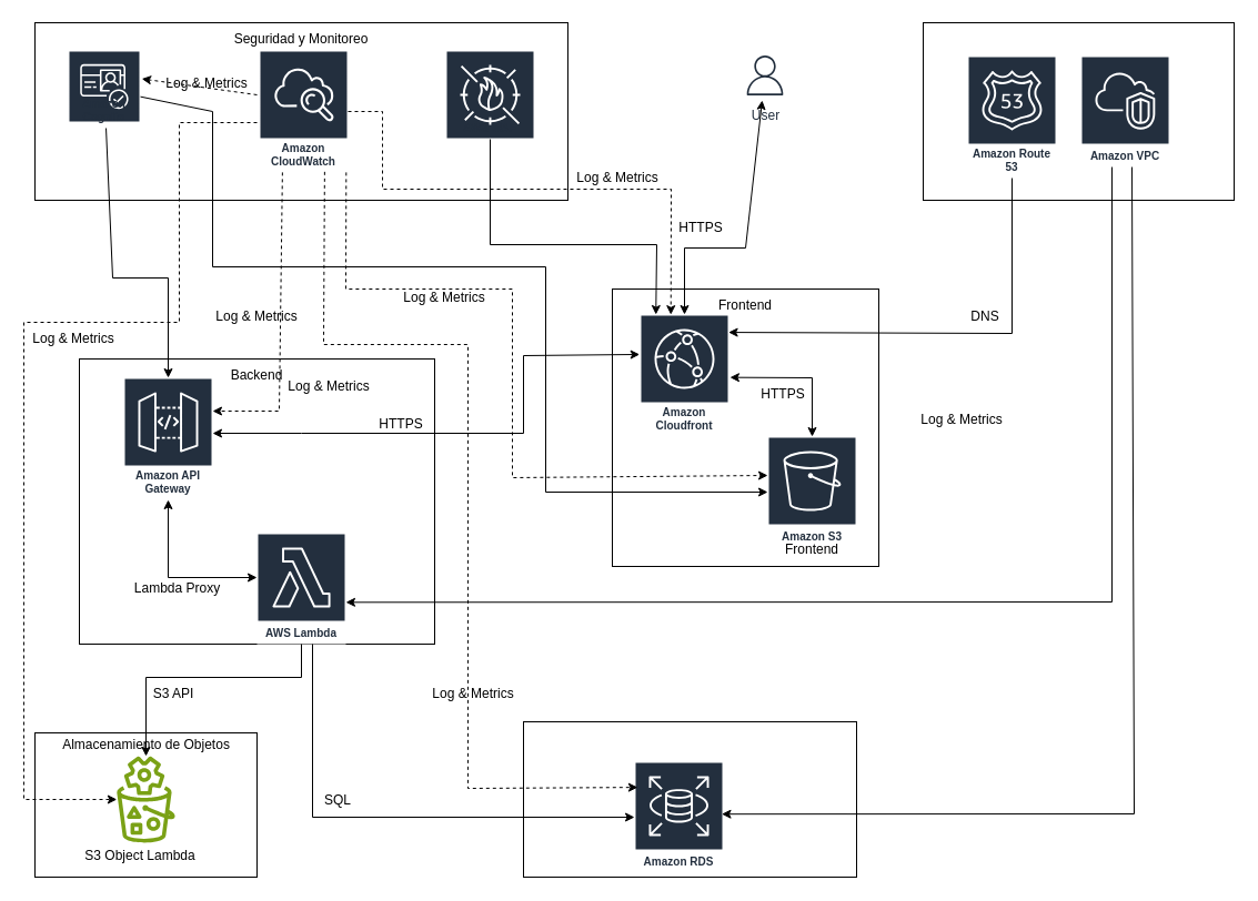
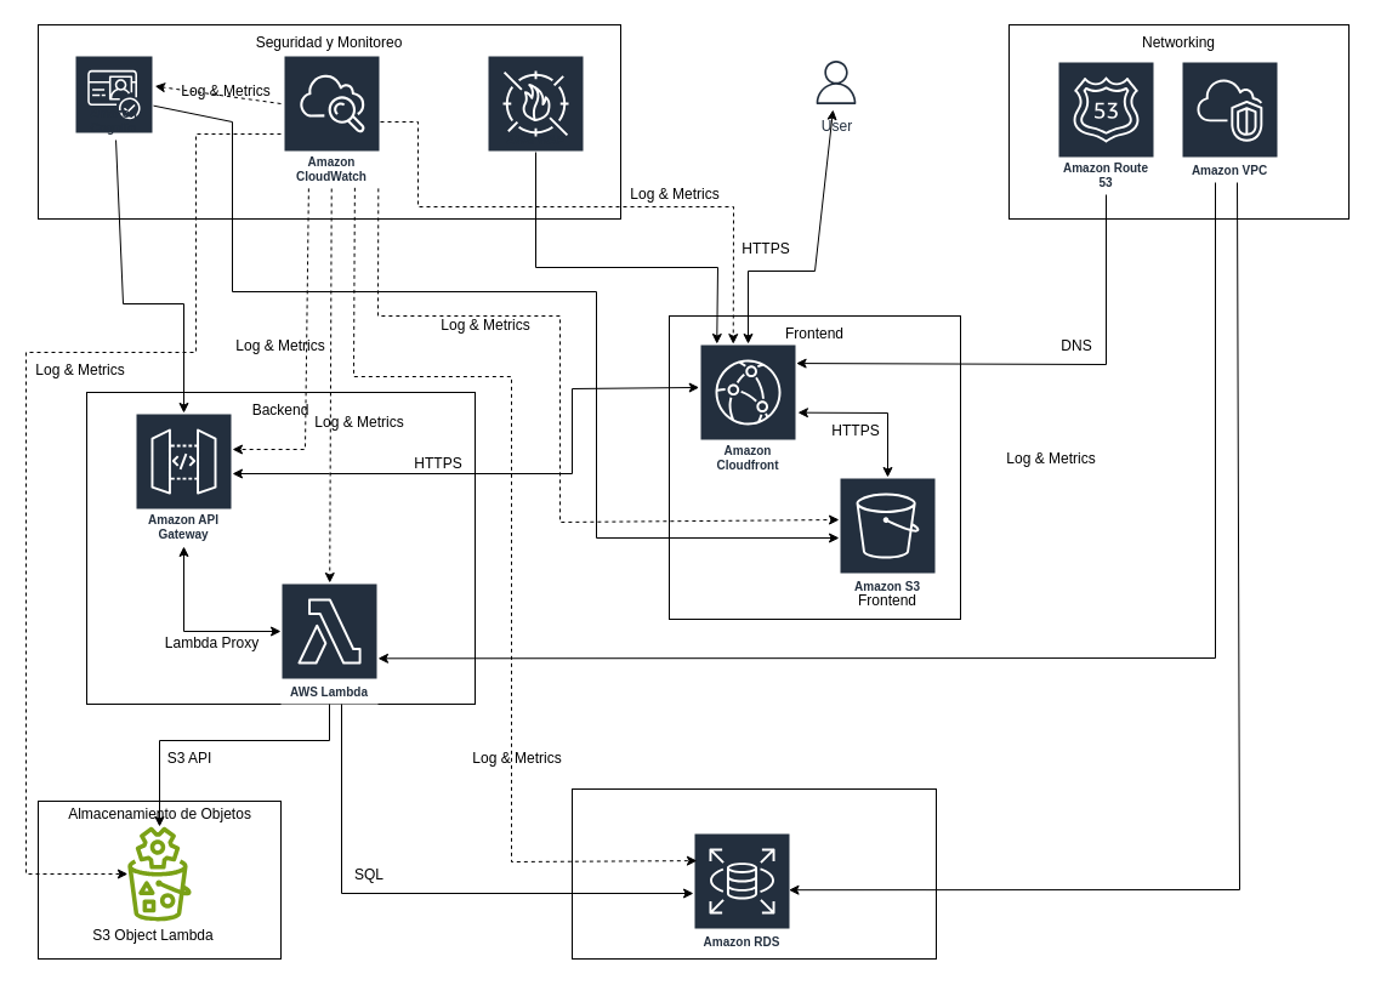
  <mxCell id="0" />
  <mxCell id="1" parent="0" />
  <mxCell id="2" value="" style="rounded=0;whiteSpace=wrap;html=1;" vertex="1" parent="1"><mxGeometry x="31" y="20" width="480" height="160" as="geometry" /></mxCell>
  <mxCell id="3" value="Amazon Cognito" style="sketch=0;outlineConnect=0;fontColor=#232F3E;gradientColor=none;strokeColor=#ffffff;fillColor=#232F3E;dashed=0;verticalLabelPosition=middle;verticalAlign=bottom;align=center;html=1;whiteSpace=wrap;fontSize=10;fontStyle=1;spacing=3;shape=mxgraph.aws4.productIcon;prIcon=mxgraph.aws4.cognito;" vertex="1" parent="1"><mxGeometry x="61" y="45" width="65" height="70" as="geometry" /></mxCell>
  <mxCell id="4" value="Amazon CloudWatch" style="sketch=0;outlineConnect=0;fontColor=#232F3E;gradientColor=none;strokeColor=#ffffff;fillColor=#232F3E;dashed=0;verticalLabelPosition=middle;verticalAlign=bottom;align=center;html=1;whiteSpace=wrap;fontSize=10;fontStyle=1;spacing=3;shape=mxgraph.aws4.productIcon;prIcon=mxgraph.aws4.cloudwatch;" vertex="1" parent="1"><mxGeometry x="233" y="45" width="80" height="110" as="geometry" /></mxCell>
  <mxCell id="5" value="AWS WAF" style="sketch=0;outlineConnect=0;fontColor=#232F3E;gradientColor=none;strokeColor=#ffffff;fillColor=#232F3E;dashed=0;verticalLabelPosition=middle;verticalAlign=bottom;align=center;html=1;whiteSpace=wrap;fontSize=10;fontStyle=1;spacing=3;shape=mxgraph.aws4.productIcon;prIcon=mxgraph.aws4.waf;" vertex="1" parent="1"><mxGeometry x="401" y="45" width="80" height="80" as="geometry" /></mxCell>
  <mxCell id="6" value="Seguridad y Monitoreo" style="text;html=1;align=center;verticalAlign=middle;whiteSpace=wrap;rounded=0;" vertex="1" parent="1"><mxGeometry x="191" y="20" width="160" height="30" as="geometry" /></mxCell>
  <mxCell id="7" value="Log &amp;amp; Metrics" style="text;html=1;align=center;verticalAlign=middle;whiteSpace=wrap;rounded=0;" vertex="1" parent="1"><mxGeometry x="20.5" y="290" width="90" height="30" as="geometry" /></mxCell>
  <mxCell id="8" value="Log &amp;amp; Metrics" style="text;html=1;align=center;verticalAlign=middle;whiteSpace=wrap;rounded=0;" vertex="1" parent="1"><mxGeometry x="186" y="270" width="90" height="30" as="geometry" /></mxCell>
  <mxCell id="9" value="" style="rounded=0;whiteSpace=wrap;html=1;" vertex="1" parent="1"><mxGeometry x="71" y="323" width="320" height="257" as="geometry" /></mxCell>
  <mxCell id="10" value="Amazon API Gateway" style="sketch=0;outlineConnect=0;fontColor=#232F3E;gradientColor=none;strokeColor=#ffffff;fillColor=#232F3E;dashed=0;verticalLabelPosition=middle;verticalAlign=bottom;align=center;html=1;whiteSpace=wrap;fontSize=10;fontStyle=1;spacing=3;shape=mxgraph.aws4.productIcon;prIcon=mxgraph.aws4.api_gateway;" vertex="1" parent="1"><mxGeometry x="111" y="340" width="80" height="110" as="geometry" /></mxCell>
  <mxCell id="11" value="AWS Lambda" style="sketch=0;outlineConnect=0;fontColor=#232F3E;gradientColor=none;strokeColor=#ffffff;fillColor=#232F3E;dashed=0;verticalLabelPosition=middle;verticalAlign=bottom;align=center;html=1;whiteSpace=wrap;fontSize=10;fontStyle=1;spacing=3;shape=mxgraph.aws4.productIcon;prIcon=mxgraph.aws4.lambda;" vertex="1" parent="1"><mxGeometry x="231" y="480" width="80" height="100" as="geometry" /></mxCell>
  <mxCell id="12" value="" style="rounded=0;whiteSpace=wrap;html=1;" vertex="1" parent="1"><mxGeometry x="31" y="660" width="200" height="130" as="geometry" /></mxCell>
  <mxCell id="13" value="" style="sketch=0;outlineConnect=0;fontColor=#232F3E;gradientColor=none;fillColor=#7AA116;strokeColor=none;dashed=0;verticalLabelPosition=bottom;verticalAlign=top;align=center;html=1;fontSize=12;fontStyle=0;aspect=fixed;pointerEvents=1;shape=mxgraph.aws4.s3_object_lambda;" vertex="1" parent="1"><mxGeometry x="104.5" y="681" width="53" height="78" as="geometry" /></mxCell>
  <mxCell id="14" value="S3 API" style="text;html=1;align=center;verticalAlign=middle;whiteSpace=wrap;rounded=0;" vertex="1" parent="1"><mxGeometry x="111" y="610" width="90" height="30" as="geometry" /></mxCell>
  <mxCell id="15" value="" style="rounded=0;whiteSpace=wrap;html=1;" vertex="1" parent="1"><mxGeometry x="831" y="20" width="280" height="160" as="geometry" /></mxCell>
  <mxCell id="16" value="Amazon Route 53" style="sketch=0;outlineConnect=0;fontColor=#232F3E;gradientColor=none;strokeColor=#ffffff;fillColor=#232F3E;dashed=0;verticalLabelPosition=middle;verticalAlign=bottom;align=center;html=1;whiteSpace=wrap;fontSize=10;fontStyle=1;spacing=3;shape=mxgraph.aws4.productIcon;prIcon=mxgraph.aws4.route_53;" vertex="1" parent="1"><mxGeometry x="871" y="50" width="80" height="110" as="geometry" /></mxCell>
  <mxCell id="17" value="Amazon VPC" style="sketch=0;outlineConnect=0;fontColor=#232F3E;gradientColor=none;strokeColor=#ffffff;fillColor=#232F3E;dashed=0;verticalLabelPosition=middle;verticalAlign=bottom;align=center;html=1;whiteSpace=wrap;fontSize=10;fontStyle=1;spacing=3;shape=mxgraph.aws4.productIcon;prIcon=mxgraph.aws4.vpc;" vertex="1" parent="1"><mxGeometry x="973" y="50" width="80" height="100" as="geometry" /></mxCell>
+ <mxCell id="18" value="Networking" style="text;html=1;align=center;verticalAlign=middle;whiteSpace=wrap;rounded=0;" vertex="1" parent="1"><mxGeometry x="941" y="20" width="60" height="30" as="geometry" /></mxCell>
  <mxCell id="19" value="" style="rounded=0;whiteSpace=wrap;html=1;" vertex="1" parent="1"><mxGeometry x="551" y="260" width="240" height="250" as="geometry" /></mxCell>
  <mxCell id="20" value="Amazon Cloudfront" style="sketch=0;outlineConnect=0;fontColor=#232F3E;gradientColor=none;strokeColor=#ffffff;fillColor=#232F3E;dashed=0;verticalLabelPosition=middle;verticalAlign=bottom;align=center;html=1;whiteSpace=wrap;fontSize=10;fontStyle=1;spacing=3;shape=mxgraph.aws4.productIcon;prIcon=mxgraph.aws4.cloudfront;" vertex="1" parent="1"><mxGeometry x="576" y="283" width="80" height="110" as="geometry" /></mxCell>
  <mxCell id="21" value="Amazon S3" style="sketch=0;outlineConnect=0;fontColor=#232F3E;gradientColor=none;strokeColor=#ffffff;fillColor=#232F3E;dashed=0;verticalLabelPosition=middle;verticalAlign=bottom;align=center;html=1;whiteSpace=wrap;fontSize=10;fontStyle=1;spacing=3;shape=mxgraph.aws4.productIcon;prIcon=mxgraph.aws4.s3;" vertex="1" parent="1"><mxGeometry x="691" y="393" width="80" height="100" as="geometry" /></mxCell>
  <mxCell id="22" value="" style="rounded=0;whiteSpace=wrap;html=1;" vertex="1" parent="1"><mxGeometry x="471" y="650" width="300" height="140" as="geometry" /></mxCell>
  <mxCell id="23" value="Amazon RDS" style="sketch=0;outlineConnect=0;fontColor=#232F3E;gradientColor=none;strokeColor=#ffffff;fillColor=#232F3E;dashed=0;verticalLabelPosition=middle;verticalAlign=bottom;align=center;html=1;whiteSpace=wrap;fontSize=10;fontStyle=1;spacing=3;shape=mxgraph.aws4.productIcon;prIcon=mxgraph.aws4.rds;" vertex="1" parent="1"><mxGeometry x="571" y="686" width="80" height="100" as="geometry" /></mxCell>
  <mxCell id="24" value="SQL" style="text;html=1;align=center;verticalAlign=middle;whiteSpace=wrap;rounded=0;" vertex="1" parent="1"><mxGeometry x="274" y="706" width="60" height="30" as="geometry" /></mxCell>
  <mxCell id="25" value="S3 Object Lambda" style="text;html=1;align=center;verticalAlign=middle;whiteSpace=wrap;rounded=0;" vertex="1" parent="1"><mxGeometry x="61" y="756" width="130" height="30" as="geometry" /></mxCell>
  <mxCell id="26" value="Almacenamiento de Objetos" style="text;html=1;align=center;verticalAlign=middle;whiteSpace=wrap;rounded=0;" vertex="1" parent="1"><mxGeometry x="48.5" y="656" width="165" height="30" as="geometry" /></mxCell>
  <mxCell id="27" value="Frontend" style="text;html=1;align=center;verticalAlign=middle;whiteSpace=wrap;rounded=0;" vertex="1" parent="1"><mxGeometry x="641" y="260" width="60" height="30" as="geometry" /></mxCell>
  <mxCell id="28" value="Frontend" style="text;html=1;align=center;verticalAlign=middle;whiteSpace=wrap;rounded=0;strokeColor=none;strokeWidth=1;fontStyle=0" vertex="1" parent="1"><mxGeometry x="701" y="480" width="60" height="30" as="geometry" /></mxCell>
  <mxCell id="29" value="HTTPS" style="text;html=1;align=center;verticalAlign=middle;whiteSpace=wrap;rounded=0;" vertex="1" parent="1"><mxGeometry x="331" y="367" width="60" height="30" as="geometry" /></mxCell>
  <mxCell id="30" value="HTTPS" style="text;html=1;align=center;verticalAlign=middle;whiteSpace=wrap;rounded=0;" vertex="1" parent="1"><mxGeometry x="675" y="340" width="60" height="30" as="geometry" /></mxCell>
  <mxCell id="31" value="DNS" style="text;html=1;align=center;verticalAlign=middle;whiteSpace=wrap;rounded=0;" vertex="1" parent="1"><mxGeometry x="857" y="270" width="60" height="30" as="geometry" /></mxCell>
  <mxCell id="32" value="Log &amp;amp; Metrics" style="text;html=1;align=center;verticalAlign=middle;whiteSpace=wrap;rounded=0;" vertex="1" parent="1"><mxGeometry x="821" y="363" width="90" height="30" as="geometry" /></mxCell>
  <mxCell id="33" value="Backend" style="text;html=1;align=center;verticalAlign=middle;whiteSpace=wrap;rounded=0;" vertex="1" parent="1"><mxGeometry x="201" y="323" width="60" height="30" as="geometry" /></mxCell>
  <mxCell id="34" style="edgeStyle=none;rounded=0;orthogonalLoop=1;jettySize=auto;html=1;" edge="1" parent="1" source="3" target="10"><mxGeometry relative="1" as="geometry"><Array as="points"><mxPoint x="101" y="250" /><mxPoint x="151" y="250" /></Array></mxGeometry></mxCell>
  <mxCell id="35" value="" style="endArrow=classic;html=1;rounded=0;" edge="1" parent="1" source="11" target="13"><mxGeometry width="50" height="50" relative="1" as="geometry"><mxPoint x="261" y="650" as="sourcePoint" /><mxPoint x="311" y="600" as="targetPoint" /><Array as="points"><mxPoint x="271" y="610" /><mxPoint x="131" y="610" /></Array></mxGeometry></mxCell>
  <mxCell id="36" value="" style="endArrow=classic;html=1;rounded=0;exitX=0.625;exitY=1;exitDx=0;exitDy=0;exitPerimeter=0;" edge="1" parent="1" source="11" target="23"><mxGeometry width="50" height="50" relative="1" as="geometry"><mxPoint x="261" y="650" as="sourcePoint" /><mxPoint x="311" y="600" as="targetPoint" /><Array as="points"><mxPoint x="281" y="736" /></Array></mxGeometry></mxCell>
  <mxCell id="37" value="" style="endArrow=classic;html=1;rounded=0;entryX=0.178;entryY=0;entryDx=0;entryDy=0;entryPerimeter=0;" edge="1" parent="1" source="5" target="20"><mxGeometry width="50" height="50" relative="1" as="geometry"><mxPoint x="261" y="300" as="sourcePoint" /><mxPoint x="591" y="280" as="targetPoint" /><Array as="points"><mxPoint x="441" y="220" /><mxPoint x="591" y="220" /></Array></mxGeometry></mxCell>
  <mxCell id="38" value="" style="endArrow=classic;html=1;rounded=0;entryX=0.995;entryY=0.146;entryDx=0;entryDy=0;entryPerimeter=0;" edge="1" parent="1" source="16" target="20"><mxGeometry width="50" height="50" relative="1" as="geometry"><mxPoint x="801" y="210.003" as="sourcePoint" /><mxPoint x="831" y="300" as="targetPoint" /><Array as="points"><mxPoint x="911" y="300" /></Array></mxGeometry></mxCell>
  <mxCell id="39" value="User" style="sketch=0;outlineConnect=0;fontColor=#232F3E;gradientColor=none;strokeColor=#232F3E;fillColor=#ffffff;dashed=0;verticalLabelPosition=bottom;verticalAlign=top;align=center;html=1;fontSize=12;fontStyle=0;aspect=fixed;shape=mxgraph.aws4.resourceIcon;resIcon=mxgraph.aws4.user;" vertex="1" parent="1"><mxGeometry x="641" y="45" width="95" height="45" as="geometry" /></mxCell>
  <mxCell id="40" value="" style="endArrow=classic;startArrow=classic;html=1;rounded=0;" edge="1" parent="1" target="39"><mxGeometry width="50" height="50" relative="1" as="geometry"><mxPoint x="616" y="283" as="sourcePoint" /><mxPoint x="671" y="108" as="targetPoint" /><Array as="points"><mxPoint x="616" y="223" /><mxPoint x="671" y="223" /></Array></mxGeometry></mxCell>
  <mxCell id="41" value="HTTPS" style="text;html=1;align=center;verticalAlign=middle;whiteSpace=wrap;rounded=0;" vertex="1" parent="1"><mxGeometry x="601" y="190" width="60" height="30" as="geometry" /></mxCell>
  <mxCell id="42" value="" style="endArrow=classic;startArrow=classic;html=1;rounded=0;exitX=1.012;exitY=0.515;exitDx=0;exitDy=0;exitPerimeter=0;" edge="1" parent="1" source="20" target="21"><mxGeometry width="50" height="50" relative="1" as="geometry"><mxPoint x="611" y="320" as="sourcePoint" /><mxPoint x="661" y="270" as="targetPoint" /><Array as="points"><mxPoint x="731" y="340" /></Array></mxGeometry></mxCell>
  <mxCell id="43" value="" style="endArrow=classic;startArrow=classic;html=1;rounded=0;entryX=-0.004;entryY=0.327;entryDx=0;entryDy=0;entryPerimeter=0;" edge="1" parent="1" target="20"><mxGeometry width="50" height="50" relative="1" as="geometry"><mxPoint x="191" y="390" as="sourcePoint" /><mxPoint x="501" y="350" as="targetPoint" /><Array as="points"><mxPoint x="271" y="390" /><mxPoint x="471" y="390" /><mxPoint x="471" y="320" /></Array></mxGeometry></mxCell>
  <mxCell id="44" value="" style="endArrow=classic;startArrow=classic;html=1;rounded=0;" edge="1" parent="1" target="10"><mxGeometry width="50" height="50" relative="1" as="geometry"><mxPoint x="231" y="520" as="sourcePoint" /><mxPoint x="231" y="460" as="targetPoint" /><Array as="points"><mxPoint x="151" y="520" /></Array></mxGeometry></mxCell>
- <mxCell id="45" value="Lambda Proxy" style="text;html=1;align=center;verticalAlign=middle;whiteSpace=wrap;rounded=0;" vertex="1" parent="1"><mxGeometry x="116" y="515" width="87" height="30" as="geometry" /></mxCell>
+ <mxCell id="45" value="Lambda Proxy" style="text;html=1;align=center;verticalAlign=middle;whiteSpace=wrap;rounded=0;" vertex="1" parent="1"><mxGeometry x="131" y="515" width="87" height="30" as="geometry" /></mxCell>
  <mxCell id="46" value="" style="endArrow=classic;html=1;rounded=0;" edge="1" parent="1" source="3" target="21"><mxGeometry width="50" height="50" relative="1" as="geometry"><mxPoint x="111" y="260" as="sourcePoint" /><mxPoint x="521" y="300" as="targetPoint" /><Array as="points"><mxPoint x="191" y="100" /><mxPoint x="191" y="240" /><mxPoint x="491" y="240" /><mxPoint x="491" y="443" /></Array></mxGeometry></mxCell>
  <mxCell id="47" value="" style="endArrow=classic;html=1;rounded=0;entryX=0.994;entryY=0.472;entryDx=0;entryDy=0;entryPerimeter=0;" edge="1" parent="1"><mxGeometry width="50" height="50" relative="1" as="geometry"><mxPoint x="1019" y="150" as="sourcePoint" /><mxPoint x="649.52" y="733.2" as="targetPoint" /><Array as="points"><mxPoint x="1021" y="733" /></Array></mxGeometry></mxCell>
  <mxCell id="48" value="" style="endArrow=classic;html=1;rounded=0;" edge="1" parent="1"><mxGeometry width="50" height="50" relative="1" as="geometry"><mxPoint x="1001" y="150" as="sourcePoint" /><mxPoint x="311" y="542.319" as="targetPoint" /><Array as="points"><mxPoint x="1001" y="542" /></Array></mxGeometry></mxCell>
  <mxCell id="49" value="" style="endArrow=classic;html=1;rounded=0;entryX=1.018;entryY=0.365;entryDx=0;entryDy=0;entryPerimeter=0;dashed=1;" edge="1" parent="1" target="3"><mxGeometry width="50" height="50" relative="1" as="geometry"><mxPoint x="231" y="85" as="sourcePoint" /><mxPoint x="-39" y="290" as="targetPoint" /><Array as="points" /></mxGeometry></mxCell>
  <mxCell id="50" value="" style="endArrow=classic;html=1;rounded=0;dashed=1;entryX=0.036;entryY=0.231;entryDx=0;entryDy=0;entryPerimeter=0;exitX=0.736;exitY=0.994;exitDx=0;exitDy=0;exitPerimeter=0;" edge="1" parent="1" source="4" target="23"><mxGeometry width="50" height="50" relative="1" as="geometry"><mxPoint x="311" y="200" as="sourcePoint" /><mxPoint x="-29" y="300" as="targetPoint" /><Array as="points"><mxPoint x="291" y="310" /><mxPoint x="421" y="310" /><mxPoint x="421" y="710" /></Array></mxGeometry></mxCell>
  <mxCell id="51" value="" style="endArrow=classic;html=1;rounded=0;dashed=1;entryX=0.309;entryY=-0.017;entryDx=0;entryDy=0;entryPerimeter=0;" edge="1" parent="1" source="4"><mxGeometry width="50" height="50" relative="1" as="geometry"><mxPoint x="344" y="82" as="sourcePoint" /><mxPoint x="603.72" y="283.13" as="targetPoint" /><Array as="points"><mxPoint x="344" y="100" /><mxPoint x="344" y="170" /><mxPoint x="604" y="170" /></Array></mxGeometry></mxCell>
  <mxCell id="52" value="" style="endArrow=classic;html=1;rounded=0;dashed=1;exitX=0.036;exitY=0.999;exitDx=0;exitDy=0;exitPerimeter=0;" edge="1" parent="1"><mxGeometry width="50" height="50" relative="1" as="geometry"><mxPoint x="253.88" y="154.89" as="sourcePoint" /><mxPoint x="191" y="370" as="targetPoint" /><Array as="points"><mxPoint x="251" y="370" /></Array></mxGeometry></mxCell>
+ <mxCell id="53" value="" style="endArrow=classic;html=1;rounded=0;dashed=1;" edge="1" parent="1" source="4" target="11"><mxGeometry width="50" height="50" relative="1" as="geometry"><mxPoint x="-49" y="380" as="sourcePoint" /><mxPoint x="1" y="330" as="targetPoint" /></mxGeometry></mxCell>
  <mxCell id="54" value="" style="endArrow=classic;html=1;rounded=0;dashed=1;entryX=0;entryY=0.35;entryDx=0;entryDy=0;entryPerimeter=0;exitX=0.979;exitY=0.999;exitDx=0;exitDy=0;exitPerimeter=0;" edge="1" parent="1" source="4" target="21"><mxGeometry width="50" height="50" relative="1" as="geometry"><mxPoint x="337" y="200" as="sourcePoint" /><mxPoint x="686.94" y="439.462" as="targetPoint" /><Array as="points"><mxPoint x="311" y="260" /><mxPoint x="461" y="260" /><mxPoint x="461" y="430" /></Array></mxGeometry></mxCell>
  <mxCell id="55" value="" style="endArrow=classic;html=1;rounded=0;dashed=1;" edge="1" parent="1" target="13"><mxGeometry width="50" height="50" relative="1" as="geometry"><mxPoint x="231" y="110" as="sourcePoint" /><mxPoint x="21" y="350" as="targetPoint" /><Array as="points"><mxPoint x="161" y="110" /><mxPoint x="161" y="290" /><mxPoint x="21" y="290" /><mxPoint x="21" y="720" /></Array></mxGeometry></mxCell>
  <mxCell id="56" value="Log &amp;amp; Metrics" style="text;html=1;align=center;verticalAlign=middle;whiteSpace=wrap;rounded=0;" vertex="1" parent="1"><mxGeometry x="251" y="333" width="90" height="30" as="geometry" /></mxCell>
  <mxCell id="57" value="Log &amp;amp; Metrics" style="text;html=1;align=center;verticalAlign=middle;whiteSpace=wrap;rounded=0;" vertex="1" parent="1"><mxGeometry x="381" y="610" width="90" height="30" as="geometry" /></mxCell>
  <mxCell id="58" value="Log &amp;amp; Metrics" style="text;html=1;align=center;verticalAlign=middle;whiteSpace=wrap;rounded=0;" vertex="1" parent="1"><mxGeometry x="355" y="253" width="90" height="30" as="geometry" /></mxCell>
  <mxCell id="59" value="Log &amp;amp; Metrics" style="text;html=1;align=center;verticalAlign=middle;whiteSpace=wrap;rounded=0;" vertex="1" parent="1"><mxGeometry x="141" y="60" width="90" height="30" as="geometry" /></mxCell>
  <mxCell id="60" value="Log &amp;amp; Metrics" style="text;html=1;align=center;verticalAlign=middle;whiteSpace=wrap;rounded=0;" vertex="1" parent="1"><mxGeometry x="511" y="145" width="90" height="30" as="geometry" /></mxCell>
